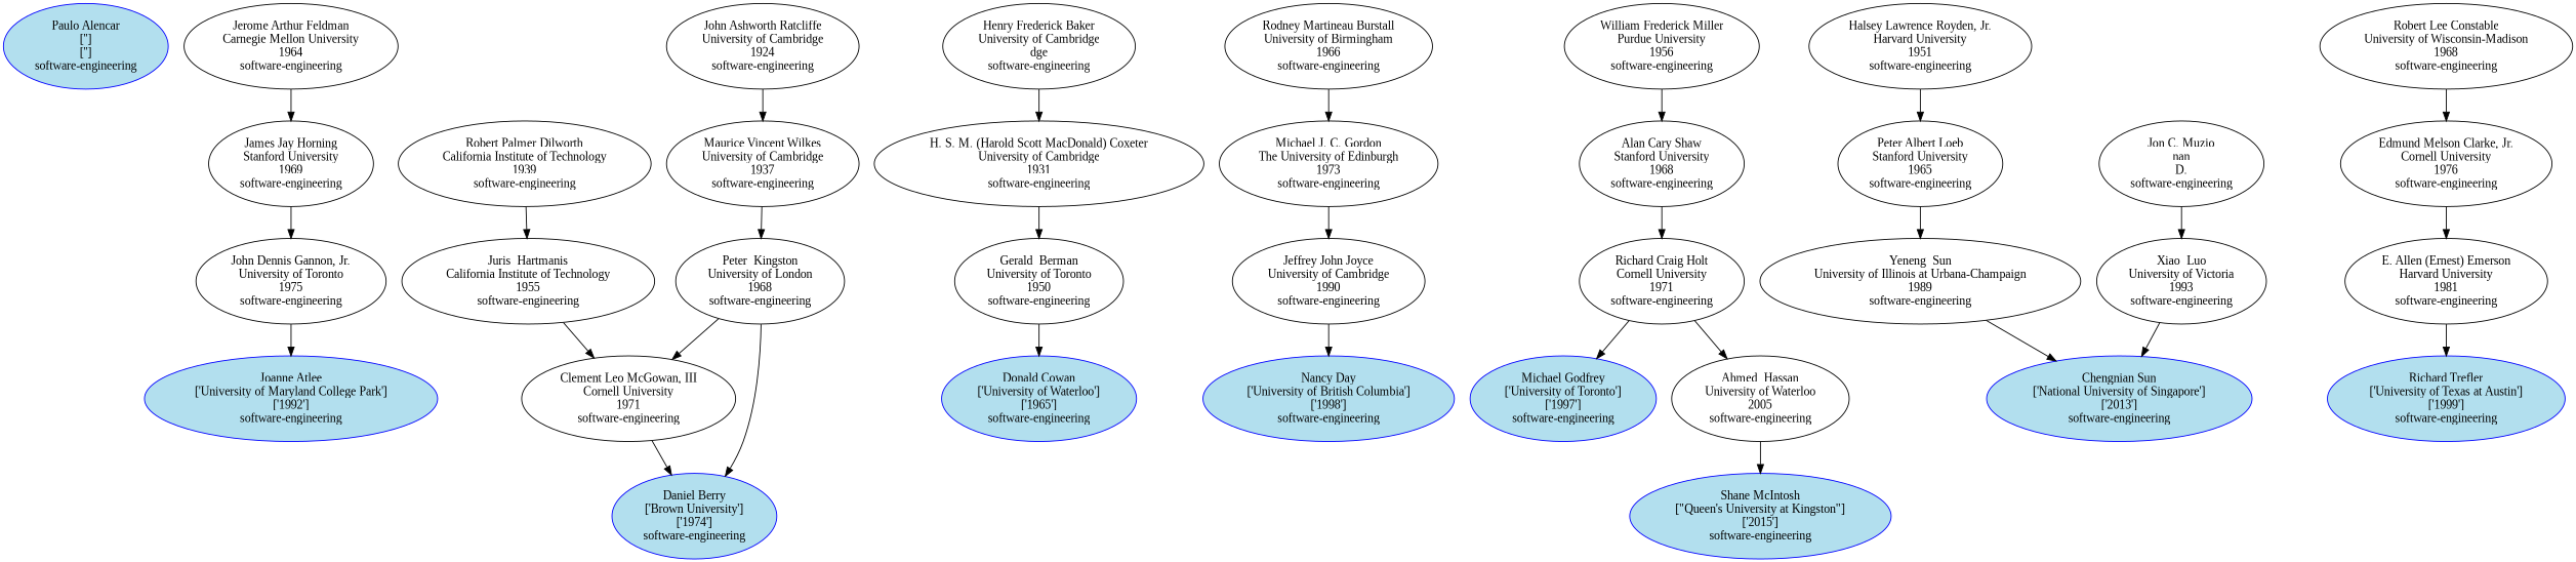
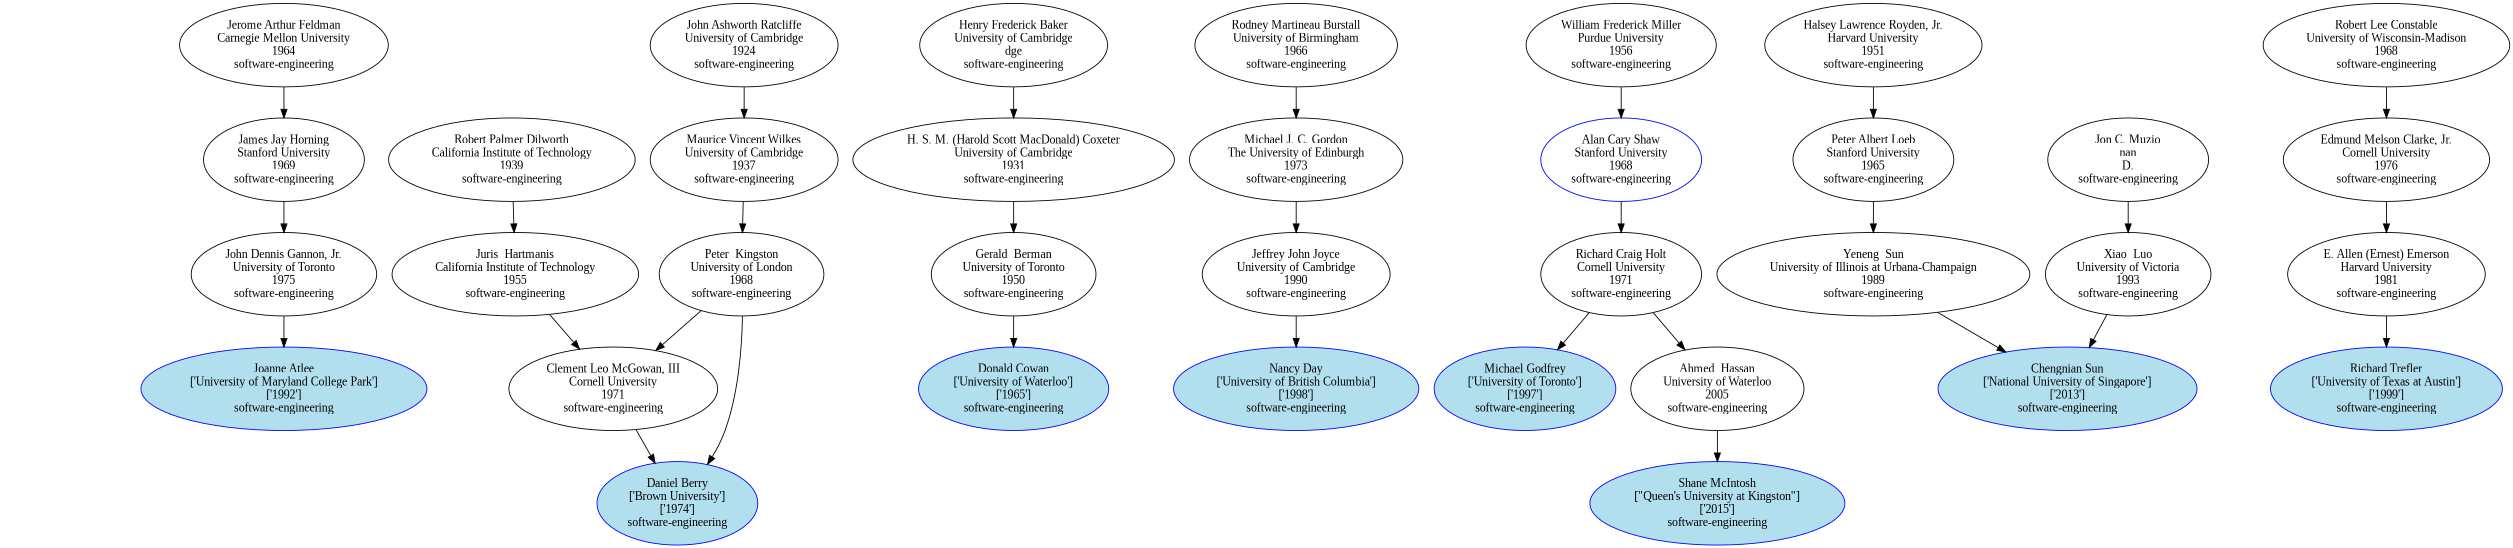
  digraph {
    fontname="Liberation Serif"
    node [fontname="Liberation Serif"]
    edge [fontname="Liberation Serif"]
-   n1 [color=blue fillcolor=lightblue2 label="Paulo Alencar\n['']\n['']\nsoftware-engineering" style=filled]
    n2 [color=blue fillcolor=lightblue2 label="Joanne Atlee\n['University of Maryland College Park']\n['1992']\nsoftware-engineering" style=filled]
    n3 [color=blue fillcolor=lightblue2 label="Daniel Berry\n['Brown University']\n['1974']\nsoftware-engineering" style=filled]
    n4 [color=blue fillcolor=lightblue2 label="Donald Cowan\n['University of Waterloo']\n['1965']\nsoftware-engineering" style=filled]
    n5 [color=blue fillcolor=lightblue2 label="Nancy Day\n['University of British Columbia']\n['1998']\nsoftware-engineering" style=filled]
    n6 [color=blue fillcolor=lightblue2 label="Michael Godfrey\n['University of Toronto']\n['1997']\nsoftware-engineering" style=filled]
    n7 [color=blue fillcolor=lightblue2 label="Shane McIntosh\n[\"Queen's University at Kingston\"]\n['2015']\nsoftware-engineering" style=filled]
    n8 [color=blue fillcolor=lightblue2 label="Chengnian Sun\n['National University of Singapore']\n['2013']\nsoftware-engineering" style=filled]
    n9 [color=blue fillcolor=lightblue2 label="Richard Trefler\n['University of Texas at Austin']\n['1999']\nsoftware-engineering" style=filled]
    n10 [label="John Dennis Gannon, Jr.\nUniversity of Toronto\n1975\nsoftware-engineering"]
    n11 [label="Peter  Kingston\nUniversity of London\n1968\nsoftware-engineering"]
    n12 [label="Clement Leo McGowan, III\nCornell University\n1971\nsoftware-engineering"]
    n13 [label="Gerald  Berman\nUniversity of Toronto\n1950\nsoftware-engineering"]
    n14 [label="Jeffrey John Joyce\nUniversity of Cambridge\n1990\nsoftware-engineering"]
    n15 [label="Richard Craig Holt\nCornell University\n1971\nsoftware-engineering"]
    n16 [label="Ahmed  Hassan\nUniversity of Waterloo\n2005\nsoftware-engineering"]
    n17 [label="Yeneng  Sun\nUniversity of Illinois at Urbana-Champaign\n1989\nsoftware-engineering"]
    n18 [label="Xiao  Luo\nUniversity of Victoria\n1993\nsoftware-engineering"]
    n19 [label="E. Allen (Ernest) Emerson\nHarvard University\n1981\nsoftware-engineering"]
    n20 [label="James Jay Horning\nStanford University\n1969\nsoftware-engineering"]
    n21 [label="Maurice Vincent Wilkes\nUniversity of Cambridge\n1937\nsoftware-engineering"]
    n22 [label="Juris  Hartmanis\nCalifornia Institute of Technology\n1955\nsoftware-engineering"]
    n23 [label="H. S. M. (Harold Scott MacDonald) Coxeter\nUniversity of Cambridge\n1931\nsoftware-engineering"]
    n24 [label="Michael J. C. Gordon\nThe University of Edinburgh\n1973\nsoftware-engineering"]
-   n25 [label="Alan Cary Shaw\nStanford University\n1968\nsoftware-engineering"]
+   n25 [label="Alan Cary Shaw\nStanford University\n1968\nsoftware-engineering" color=blue]
    n26 [label="Peter Albert Loeb\nStanford University\n1965\nsoftware-engineering"]
    n27 [label="Jon C. Muzio\nnan\nD.\nsoftware-engineering"]
    n28 [label="Edmund Melson Clarke, Jr.\nCornell University\n1976\nsoftware-engineering"]
    n29 [label="Jerome Arthur Feldman\nCarnegie Mellon University\n1964\nsoftware-engineering"]
    n30 [label="John Ashworth Ratcliffe\nUniversity of Cambridge\n1924\nsoftware-engineering"]
    n31 [label="Robert Palmer Dilworth\nCalifornia Institute of Technology\n1939\nsoftware-engineering"]
    n32 [label="Henry Frederick Baker\nUniversity of Cambridge\ndge\nsoftware-engineering"]
    n33 [label="Rodney Martineau Burstall\nUniversity of Birmingham\n1966\nsoftware-engineering"]
    n34 [label="William Frederick Miller\nPurdue University\n1956\nsoftware-engineering"]
    n35 [label="Halsey Lawrence Royden, Jr.\nHarvard University\n1951\nsoftware-engineering"]
    n36 [label="Robert Lee Constable\nUniversity of Wisconsin-Madison\n1968\nsoftware-engineering"]
    n10 -> n2
    n11 -> n3
    n11 -> n12
    n12 -> n3
    n13 -> n4
    n14 -> n5
    n15 -> n6
    n15 -> n16
    n16 -> n7
    n17 -> n8
    n18 -> n8
    n19 -> n9
    n20 -> n10
    n21 -> n11
    n22 -> n12
    n23 -> n13
    n24 -> n14
    n25 -> n15
    n26 -> n17
    n27 -> n18
    n28 -> n19
    n29 -> n20
    n30 -> n21
    n31 -> n22
    n32 -> n23
    n33 -> n24
    n34 -> n25
    n35 -> n26
    n36 -> n28
  }
